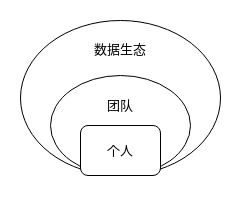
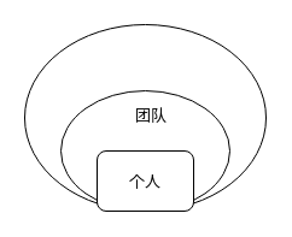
  <mxCell id="0" />
  <mxCell id="1" parent="0" />
  <mxCell id="2" value="" style="ellipse;whiteSpace=wrap;html=1;fontSize=13;" vertex="1" parent="1"><mxGeometry x="20" y="20" width="200" height="155" as="geometry" /></mxCell>
  <mxCell id="3" value="" style="ellipse;whiteSpace=wrap;html=1;fontSize=13;" vertex="1" parent="1"><mxGeometry x="50" y="75" width="140" height="100" as="geometry" /></mxCell>
  <mxCell id="4" value="个人" style="whiteSpace=wrap;html=1;fontSize=13;rounded=1;" vertex="1" parent="1"><mxGeometry x="80" y="125" width="80" height="50" as="geometry" /></mxCell>
- <mxCell id="5" value="团队" style="text;html=1;strokeColor=none;fillColor=none;align=center;verticalAlign=middle;whiteSpace=wrap;rounded=0;fontSize=13;" vertex="1" parent="1"><mxGeometry x="100" y="95" width="40" height="20" as="geometry" /></mxCell>
- <mxCell id="6" value="数据生态" style="text;html=1;strokeColor=none;fillColor=none;align=center;verticalAlign=middle;whiteSpace=wrap;rounded=0;fontSize=13;" vertex="1" parent="1"><mxGeometry x="90" y="39" width="60" height="20" as="geometry" /></mxCell>
+ <mxCell id="5" value="团队" style="text;html=1;strokeColor=none;fillColor=none;align=center;verticalAlign=middle;whiteSpace=wrap;rounded=0;fontSize=13;" vertex="1" parent="1"><mxGeometry x="105" y="85" width="40" height="20" as="geometry" /></mxCell>
